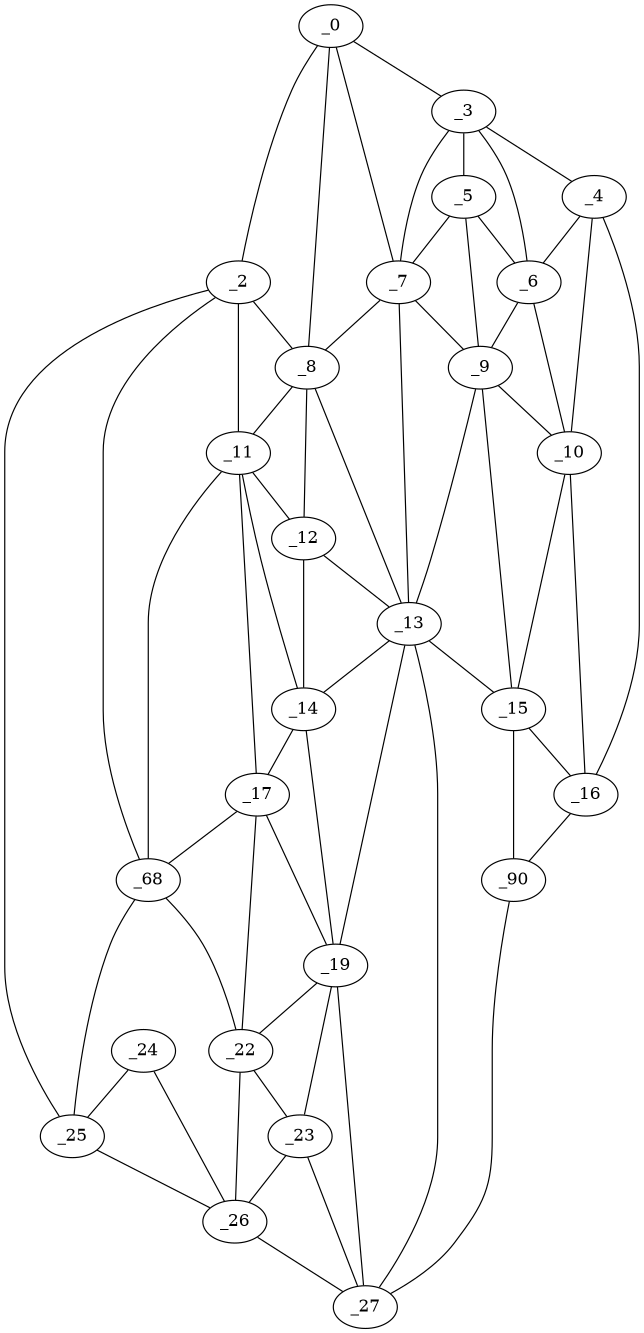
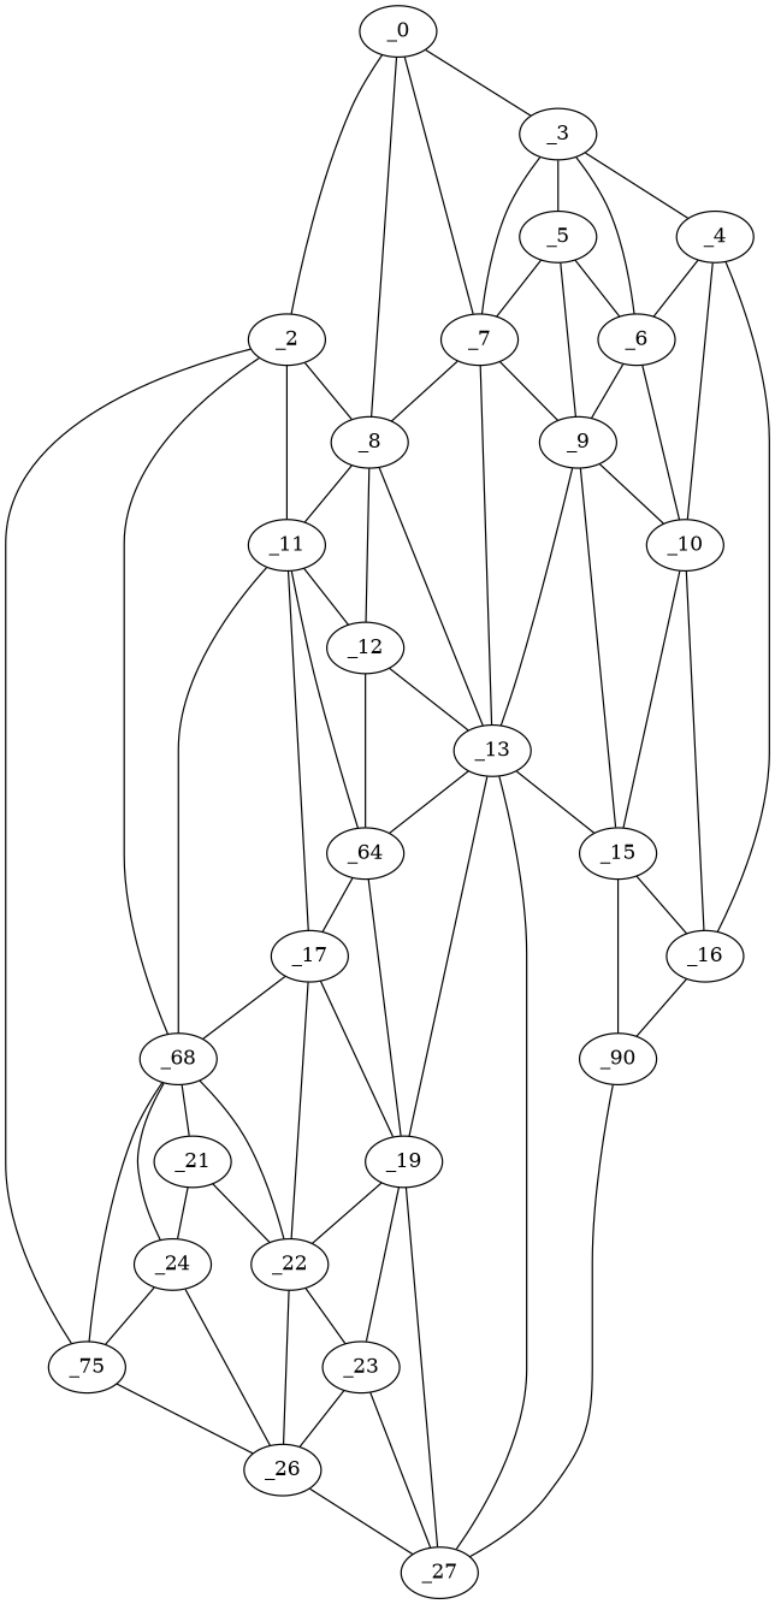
  graph {
    node [x=79 y=98]
    edge [valence=2]
    _0 [x=21 y=13]
    _2 [x=41 y=4]
    _3 [x=45]
    _7 [x=62 y=73]
    _8 [x=69 y=66]
    _11 [y=56]
    n7 [label=_68 x=94 y=49]
-   _25 [x=109 y=15]
+   _25 [x=109 y=15 label=_75]
    _4 [x=46 y=105]
    _5 [x=58 y=83]
    _6 [x=58]
    _9 [x=72 y=93]
    _13 [x=86 y=77]
    _12 [y=64]
    _10 [x=77 y=102]
    _16 [x=88 y=103]
-   _14 [x=87 y=63]
+   _14 [x=87 y=63 label=_64]
    _17 [x=92 y=55]
    _22 [x=104 y=55]
+   _21 [x=104 y=46]
    _24 [x=108 y=39]
    _26 [x=110 y=56]
    _15 [x=88 y=96]
    _19 [x=99 y=62]
    _27 [x=110 y=89]
    n26 [label=_90 x=101 y=102]
    _23 [x=105 y=60]
    _0 -- _2 [valence=1]
    _0 -- _3
    _0 -- _7 [valence=1]
    _0 -- _8
    _2 -- _8
    _2 -- _11 [valence=1]
    _2 -- n7
    _2 -- _25 [valence=1]
    _3 -- _7
    _3 -- _4 [valence=1]
    _3 -- _5
    _3 -- _6 [valence=1]
    _7 -- _8
    _7 -- _9 [valence=1]
    _7 -- _13
    _8 -- _11 [valence=1]
    _8 -- _13 [valence=1]
    _8 -- _12
    _11 -- n7
    _11 -- _12
    _11 -- _14
    _11 -- _17
    n7 -- _25 [valence=1]
    n7 -- _22 [valence=1]
+   n7 -- _21 [valence=1]
+   n7 -- _24
    _25 -- _26 [valence=1]
    _4 -- _6 [valence=1]
    _4 -- _10 [valence=1]
    _4 -- _16 [valence=1]
    _5 -- _7
    _5 -- _6
    _5 -- _9
    _6 -- _9 [valence=1]
    _6 -- _10
    _9 -- _13
    _9 -- _10
    _9 -- _15
    _13 -- _14 [valence=1]
    _13 -- _15
    _13 -- _19 [valence=1]
    _13 -- _27
    _12 -- _13 [valence=1]
    _12 -- _14 [valence=1]
    _10 -- _16
    _10 -- _15
    _16 -- n26 [valence=1]
    _14 -- _17 [valence=1]
    _14 -- _19
    _17 -- n7
    _17 -- _22
    _17 -- _19
    _22 -- _26 [valence=1]
    _22 -- _23
+   _21 -- _22
+   _21 -- _24
    _24 -- _25 [valence=1]
    _24 -- _26 [valence=1]
    _26 -- _27 [valence=1]
    _15 -- _16 [valence=1]
    _15 -- n26 [valence=1]
    _19 -- _22
    _19 -- _27
    _19 -- _23 [valence=1]
    n26 -- _27 [valence=1]
    _23 -- _26
    _23 -- _27 [valence=1]
  }
